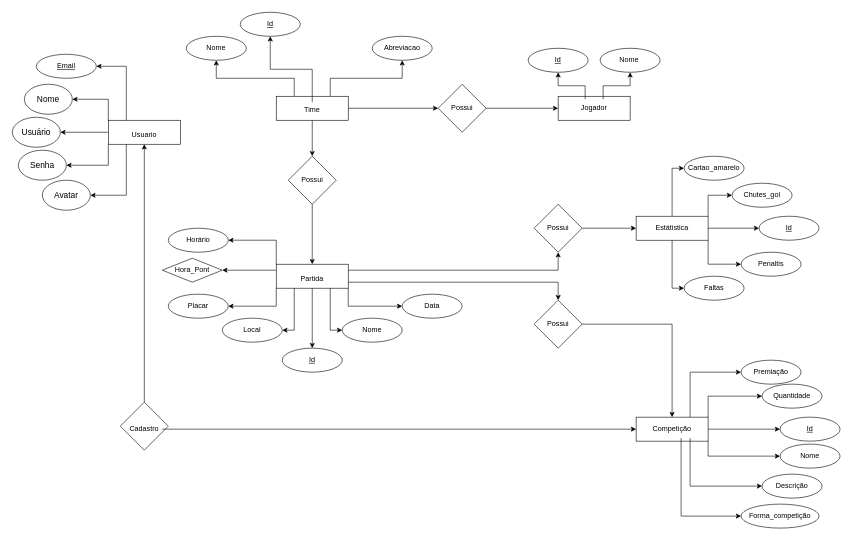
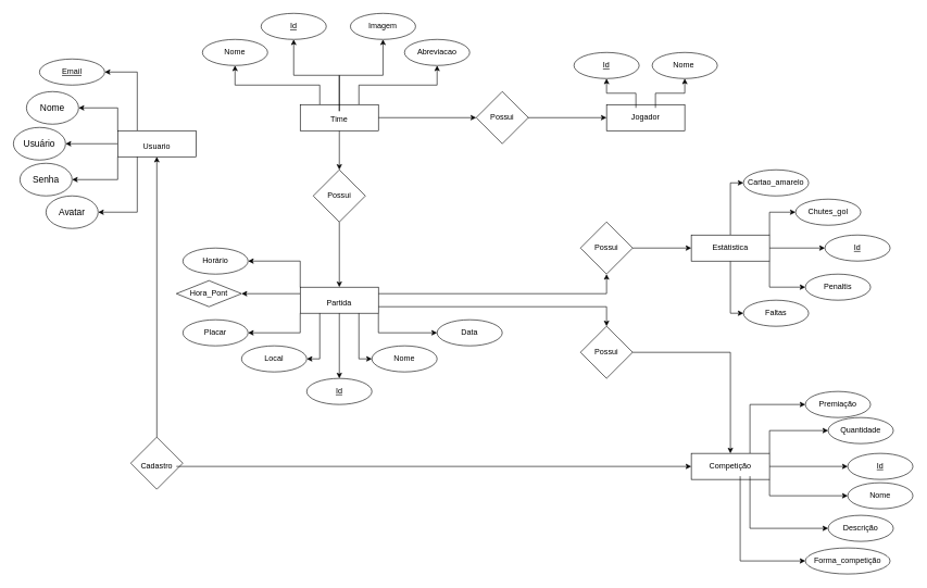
  <mxCell id="0" />
  <mxCell id="1" parent="0" />
  <mxCell id="2" value="" style="edgeStyle=orthogonalEdgeStyle;rounded=0;orthogonalLoop=1;jettySize=auto;html=1;" edge="1" parent="1" source="6" target="52"><mxGeometry relative="1" as="geometry" /></mxCell>
  <mxCell id="3" style="edgeStyle=orthogonalEdgeStyle;rounded=0;orthogonalLoop=1;jettySize=auto;html=1;exitX=0;exitY=0;exitDx=0;exitDy=0;entryX=1;entryY=0.5;entryDx=0;entryDy=0;" edge="1" parent="1" source="6" target="53"><mxGeometry relative="1" as="geometry"><Array as="points"><mxPoint x="180" y="165" /></Array></mxGeometry></mxCell>
  <mxCell id="4" style="edgeStyle=orthogonalEdgeStyle;rounded=0;orthogonalLoop=1;jettySize=auto;html=1;exitX=0;exitY=1;exitDx=0;exitDy=0;entryX=1;entryY=0.5;entryDx=0;entryDy=0;" edge="1" parent="1" source="6" target="54"><mxGeometry relative="1" as="geometry" /></mxCell>
  <mxCell id="5" style="edgeStyle=orthogonalEdgeStyle;rounded=0;orthogonalLoop=1;jettySize=auto;html=1;exitX=0.25;exitY=0;exitDx=0;exitDy=0;entryX=1;entryY=0.5;entryDx=0;entryDy=0;" edge="1" parent="1" source="6" target="56"><mxGeometry relative="1" as="geometry" /></mxCell>
  <mxCell id="6" value="" style="rounded=0;whiteSpace=wrap;html=1;" vertex="1" parent="1"><mxGeometry x="180" y="200" width="120" height="40" as="geometry" /></mxCell>
  <mxCell id="7" style="edgeStyle=orthogonalEdgeStyle;rounded=0;orthogonalLoop=1;jettySize=auto;html=1;" edge="1" parent="1" source="11" target="21"><mxGeometry relative="1" as="geometry" /></mxCell>
  <mxCell id="8" style="edgeStyle=orthogonalEdgeStyle;rounded=0;orthogonalLoop=1;jettySize=auto;html=1;entryX=0.5;entryY=0;entryDx=0;entryDy=0;" edge="1" parent="1" source="11" target="23"><mxGeometry relative="1" as="geometry" /></mxCell>
  <mxCell id="9" style="edgeStyle=orthogonalEdgeStyle;rounded=0;orthogonalLoop=1;jettySize=auto;html=1;exitX=0.75;exitY=0;exitDx=0;exitDy=0;" edge="1" parent="1" source="11" target="60"><mxGeometry relative="1" as="geometry" /></mxCell>
  <mxCell id="10" style="edgeStyle=orthogonalEdgeStyle;rounded=0;orthogonalLoop=1;jettySize=auto;html=1;exitX=0.25;exitY=0;exitDx=0;exitDy=0;entryX=0.5;entryY=1;entryDx=0;entryDy=0;" edge="1" parent="1" source="11" target="58"><mxGeometry relative="1" as="geometry" /></mxCell>
  <mxCell id="11" value="" style="rounded=0;whiteSpace=wrap;html=1;" vertex="1" parent="1"><mxGeometry x="460" y="160" width="120" height="40" as="geometry" /></mxCell>
  <mxCell id="12" style="edgeStyle=orthogonalEdgeStyle;rounded=0;orthogonalLoop=1;jettySize=auto;html=1;exitX=0;exitY=0;exitDx=0;exitDy=0;entryX=1;entryY=0.5;entryDx=0;entryDy=0;" edge="1" parent="1" source="18" target="69"><mxGeometry relative="1" as="geometry" /></mxCell>
  <mxCell id="13" style="edgeStyle=orthogonalEdgeStyle;rounded=0;orthogonalLoop=1;jettySize=auto;html=1;exitX=0;exitY=1;exitDx=0;exitDy=0;entryX=1;entryY=0.5;entryDx=0;entryDy=0;" edge="1" parent="1" source="18" target="65"><mxGeometry relative="1" as="geometry" /></mxCell>
  <mxCell id="14" style="edgeStyle=orthogonalEdgeStyle;rounded=0;orthogonalLoop=1;jettySize=auto;html=1;exitX=1;exitY=1;exitDx=0;exitDy=0;entryX=0;entryY=0.5;entryDx=0;entryDy=0;" edge="1" parent="1" source="18" target="64"><mxGeometry relative="1" as="geometry" /></mxCell>
  <mxCell id="15" style="edgeStyle=orthogonalEdgeStyle;rounded=0;orthogonalLoop=1;jettySize=auto;html=1;exitX=0;exitY=0.25;exitDx=0;exitDy=0;entryX=1;entryY=0.5;entryDx=0;entryDy=0;" edge="1" parent="1" source="18" target="67"><mxGeometry relative="1" as="geometry" /></mxCell>
  <mxCell id="16" style="edgeStyle=orthogonalEdgeStyle;rounded=0;orthogonalLoop=1;jettySize=auto;html=1;exitX=1;exitY=0.75;exitDx=0;exitDy=0;entryX=0.5;entryY=0;entryDx=0;entryDy=0;" edge="1" parent="1" source="18" target="25"><mxGeometry relative="1" as="geometry" /></mxCell>
  <mxCell id="17" style="edgeStyle=orthogonalEdgeStyle;rounded=0;orthogonalLoop=1;jettySize=auto;html=1;exitX=1;exitY=0.25;exitDx=0;exitDy=0;entryX=0.5;entryY=1;entryDx=0;entryDy=0;" edge="1" parent="1" source="18" target="78"><mxGeometry relative="1" as="geometry" /></mxCell>
  <mxCell id="18" value="" style="rounded=0;whiteSpace=wrap;html=1;" vertex="1" parent="1"><mxGeometry x="460" y="440" width="120" height="40" as="geometry" /></mxCell>
  <mxCell id="19" value="" style="rounded=0;whiteSpace=wrap;html=1;" vertex="1" parent="1"><mxGeometry x="930" y="160" width="120" height="40" as="geometry" /></mxCell>
  <mxCell id="20" style="edgeStyle=orthogonalEdgeStyle;rounded=0;orthogonalLoop=1;jettySize=auto;html=1;exitX=1;exitY=0.5;exitDx=0;exitDy=0;" edge="1" parent="1" source="61" target="19"><mxGeometry relative="1" as="geometry" /></mxCell>
  <mxCell id="21" value="" style="rhombus;whiteSpace=wrap;html=1;" vertex="1" parent="1"><mxGeometry x="730" y="140" width="80" height="80" as="geometry" /></mxCell>
  <mxCell id="22" style="edgeStyle=orthogonalEdgeStyle;rounded=0;orthogonalLoop=1;jettySize=auto;html=1;" edge="1" parent="1" source="23" target="18"><mxGeometry relative="1" as="geometry" /></mxCell>
  <mxCell id="23" value="" style="rhombus;whiteSpace=wrap;html=1;" vertex="1" parent="1"><mxGeometry x="480" y="260" width="80" height="80" as="geometry" /></mxCell>
  <mxCell id="24" style="edgeStyle=orthogonalEdgeStyle;rounded=0;orthogonalLoop=1;jettySize=auto;html=1;" edge="1" parent="1" source="25" target="30"><mxGeometry relative="1" as="geometry" /></mxCell>
  <mxCell id="25" value="" style="rhombus;whiteSpace=wrap;html=1;" vertex="1" parent="1"><mxGeometry x="890" y="500" width="80" height="80" as="geometry" /></mxCell>
  <mxCell id="26" style="edgeStyle=orthogonalEdgeStyle;rounded=0;orthogonalLoop=1;jettySize=auto;html=1;exitX=0.75;exitY=0;exitDx=0;exitDy=0;entryX=0;entryY=0.5;entryDx=0;entryDy=0;" edge="1" parent="1" source="30" target="73"><mxGeometry relative="1" as="geometry" /></mxCell>
  <mxCell id="27" style="edgeStyle=orthogonalEdgeStyle;rounded=0;orthogonalLoop=1;jettySize=auto;html=1;exitX=1;exitY=0;exitDx=0;exitDy=0;entryX=0;entryY=0.5;entryDx=0;entryDy=0;" edge="1" parent="1" source="30" target="72"><mxGeometry relative="1" as="geometry" /></mxCell>
  <mxCell id="28" style="edgeStyle=orthogonalEdgeStyle;rounded=0;orthogonalLoop=1;jettySize=auto;html=1;exitX=1;exitY=0.5;exitDx=0;exitDy=0;entryX=0;entryY=0.5;entryDx=0;entryDy=0;" edge="1" parent="1" source="30" target="71"><mxGeometry relative="1" as="geometry" /></mxCell>
  <mxCell id="29" style="edgeStyle=orthogonalEdgeStyle;rounded=0;orthogonalLoop=1;jettySize=auto;html=1;exitX=1;exitY=1;exitDx=0;exitDy=0;entryX=0;entryY=0.5;entryDx=0;entryDy=0;" edge="1" parent="1" source="30" target="75"><mxGeometry relative="1" as="geometry" /></mxCell>
  <mxCell id="30" value="" style="rounded=0;whiteSpace=wrap;html=1;" vertex="1" parent="1"><mxGeometry x="1060" y="695" width="120" height="40" as="geometry" /></mxCell>
  <mxCell id="31" value="" style="rhombus;whiteSpace=wrap;html=1;" vertex="1" parent="1"><mxGeometry x="200" y="670" width="80" height="80" as="geometry" /></mxCell>
  <mxCell id="32" value="" style="endArrow=classic;html=1;rounded=0;exitX=0.5;exitY=0;exitDx=0;exitDy=0;entryX=0.5;entryY=1;entryDx=0;entryDy=0;" edge="1" parent="1" source="31" target="6"><mxGeometry width="50" height="50" relative="1" as="geometry"><mxPoint x="230" y="370" as="sourcePoint" /><mxPoint x="280" y="320" as="targetPoint" /></mxGeometry></mxCell>
  <mxCell id="33" style="edgeStyle=orthogonalEdgeStyle;rounded=0;orthogonalLoop=1;jettySize=auto;html=1;exitX=0;exitY=1;exitDx=0;exitDy=0;entryX=1;entryY=0.5;entryDx=0;entryDy=0;" edge="1" parent="1" source="34" target="55"><mxGeometry relative="1" as="geometry" /></mxCell>
  <mxCell id="34" value="Usuario" style="text;html=1;strokeColor=none;fillColor=none;align=center;verticalAlign=middle;whiteSpace=wrap;rounded=0;" vertex="1" parent="1"><mxGeometry x="210" y="210" width="60" height="30" as="geometry" /></mxCell>
  <mxCell id="35" style="edgeStyle=orthogonalEdgeStyle;rounded=0;orthogonalLoop=1;jettySize=auto;html=1;exitX=0.5;exitY=0;exitDx=0;exitDy=0;entryX=0.5;entryY=1;entryDx=0;entryDy=0;" edge="1" parent="1" source="37" target="57"><mxGeometry relative="1" as="geometry" /></mxCell>
+ <mxCell id="36" style="edgeStyle=orthogonalEdgeStyle;rounded=0;orthogonalLoop=1;jettySize=auto;html=1;exitX=0.5;exitY=0;exitDx=0;exitDy=0;entryX=0.5;entryY=1;entryDx=0;entryDy=0;" edge="1" parent="1" source="37" target="59"><mxGeometry relative="1" as="geometry" /></mxCell>
  <mxCell id="37" value="Time" style="text;html=1;strokeColor=none;fillColor=none;align=center;verticalAlign=middle;whiteSpace=wrap;rounded=0;" vertex="1" parent="1"><mxGeometry x="490" y="170" width="60" height="25" as="geometry" /></mxCell>
  <mxCell id="38" style="edgeStyle=orthogonalEdgeStyle;rounded=0;orthogonalLoop=1;jettySize=auto;html=1;exitX=0.75;exitY=0;exitDx=0;exitDy=0;entryX=0.5;entryY=1;entryDx=0;entryDy=0;" edge="1" parent="1" source="40" target="63"><mxGeometry relative="1" as="geometry" /></mxCell>
  <mxCell id="39" style="edgeStyle=orthogonalEdgeStyle;rounded=0;orthogonalLoop=1;jettySize=auto;html=1;exitX=0.25;exitY=0;exitDx=0;exitDy=0;entryX=0.5;entryY=1;entryDx=0;entryDy=0;" edge="1" parent="1" source="40" target="62"><mxGeometry relative="1" as="geometry" /></mxCell>
  <mxCell id="40" value="Jogador" style="text;html=1;strokeColor=none;fillColor=none;align=center;verticalAlign=middle;whiteSpace=wrap;rounded=0;" vertex="1" parent="1"><mxGeometry x="960" y="165" width="60" height="30" as="geometry" /></mxCell>
  <mxCell id="41" value="Possui" style="text;html=1;strokeColor=none;fillColor=none;align=center;verticalAlign=middle;whiteSpace=wrap;rounded=0;" vertex="1" parent="1"><mxGeometry x="490" y="285" width="60" height="30" as="geometry" /></mxCell>
  <mxCell id="42" style="edgeStyle=orthogonalEdgeStyle;rounded=0;orthogonalLoop=1;jettySize=auto;html=1;exitX=1;exitY=0.5;exitDx=0;exitDy=0;entryX=0;entryY=0.5;entryDx=0;entryDy=0;" edge="1" parent="1" source="43" target="30"><mxGeometry relative="1" as="geometry" /></mxCell>
  <mxCell id="43" value="Cadastro" style="text;html=1;strokeColor=none;fillColor=none;align=center;verticalAlign=middle;whiteSpace=wrap;rounded=0;" vertex="1" parent="1"><mxGeometry x="210" y="700" width="60" height="30" as="geometry" /></mxCell>
  <mxCell id="44" style="edgeStyle=orthogonalEdgeStyle;rounded=0;orthogonalLoop=1;jettySize=auto;html=1;exitX=0;exitY=1;exitDx=0;exitDy=0;entryX=1;entryY=0.5;entryDx=0;entryDy=0;" edge="1" parent="1" source="47" target="66"><mxGeometry relative="1" as="geometry" /></mxCell>
  <mxCell id="45" style="edgeStyle=orthogonalEdgeStyle;rounded=0;orthogonalLoop=1;jettySize=auto;html=1;exitX=1;exitY=1;exitDx=0;exitDy=0;entryX=0;entryY=0.5;entryDx=0;entryDy=0;" edge="1" parent="1" source="47" target="68"><mxGeometry relative="1" as="geometry" /></mxCell>
  <mxCell id="46" style="edgeStyle=orthogonalEdgeStyle;rounded=0;orthogonalLoop=1;jettySize=auto;html=1;exitX=0.5;exitY=1;exitDx=0;exitDy=0;entryX=0.5;entryY=0;entryDx=0;entryDy=0;" edge="1" parent="1" source="47" target="70"><mxGeometry relative="1" as="geometry" /></mxCell>
  <mxCell id="47" value="Partida" style="text;html=1;strokeColor=none;fillColor=none;align=center;verticalAlign=middle;whiteSpace=wrap;rounded=0;" vertex="1" parent="1"><mxGeometry x="490" y="450" width="60" height="30" as="geometry" /></mxCell>
  <mxCell id="48" value="Possui" style="text;html=1;strokeColor=none;fillColor=none;align=center;verticalAlign=middle;whiteSpace=wrap;rounded=0;" vertex="1" parent="1"><mxGeometry x="900" y="525" width="60" height="30" as="geometry" /></mxCell>
  <mxCell id="49" style="edgeStyle=orthogonalEdgeStyle;rounded=0;orthogonalLoop=1;jettySize=auto;html=1;exitX=1;exitY=1;exitDx=0;exitDy=0;entryX=0;entryY=0.5;entryDx=0;entryDy=0;" edge="1" parent="1" source="51" target="74"><mxGeometry relative="1" as="geometry" /></mxCell>
  <mxCell id="50" style="edgeStyle=orthogonalEdgeStyle;rounded=0;orthogonalLoop=1;jettySize=auto;html=1;exitX=0.75;exitY=1;exitDx=0;exitDy=0;entryX=0;entryY=0.5;entryDx=0;entryDy=0;" edge="1" parent="1" source="51" target="76"><mxGeometry relative="1" as="geometry" /></mxCell>
  <mxCell id="51" value="Competição" style="text;html=1;strokeColor=none;fillColor=none;align=center;verticalAlign=middle;whiteSpace=wrap;rounded=0;" vertex="1" parent="1"><mxGeometry x="1090" y="700" width="60" height="30" as="geometry" /></mxCell>
  <mxCell id="52" value="&lt;font style=&quot;font-size: 14px;&quot;&gt;Usuário&lt;/font&gt;" style="ellipse;whiteSpace=wrap;html=1;rounded=0;" vertex="1" parent="1"><mxGeometry x="20" y="195" width="80" height="50" as="geometry" /></mxCell>
  <mxCell id="53" value="&lt;font style=&quot;font-size: 14px;&quot;&gt;Nome&lt;/font&gt;" style="ellipse;whiteSpace=wrap;html=1;rounded=0;" vertex="1" parent="1"><mxGeometry x="40" y="140" width="80" height="50" as="geometry" /></mxCell>
  <mxCell id="54" value="&lt;font style=&quot;font-size: 14px;&quot;&gt;Senha&lt;/font&gt;" style="ellipse;whiteSpace=wrap;html=1;rounded=0;" vertex="1" parent="1"><mxGeometry x="30" y="250" width="80" height="50" as="geometry" /></mxCell>
  <mxCell id="55" value="&lt;font style=&quot;font-size: 14px;&quot;&gt;Avatar&lt;/font&gt;" style="ellipse;whiteSpace=wrap;html=1;rounded=0;" vertex="1" parent="1"><mxGeometry x="70" y="300" width="80" height="50" as="geometry" /></mxCell>
  <mxCell id="56" value="Email" style="ellipse;whiteSpace=wrap;html=1;align=center;fontStyle=4;" vertex="1" parent="1"><mxGeometry x="60" y="90" width="100" height="40" as="geometry" /></mxCell>
  <mxCell id="57" value="Id" style="ellipse;whiteSpace=wrap;html=1;align=center;fontStyle=4;" vertex="1" parent="1"><mxGeometry x="400" y="20" width="100" height="40" as="geometry" /></mxCell>
  <mxCell id="58" value="Nome" style="ellipse;whiteSpace=wrap;html=1;align=center;" vertex="1" parent="1"><mxGeometry x="310" y="60" width="100" height="40" as="geometry" /></mxCell>
+ <mxCell id="59" value="Imagem" style="ellipse;whiteSpace=wrap;html=1;align=center;" vertex="1" parent="1"><mxGeometry x="537" y="20" width="100" height="40" as="geometry" /></mxCell>
  <mxCell id="60" value="Abreviacao" style="ellipse;whiteSpace=wrap;html=1;align=center;" vertex="1" parent="1"><mxGeometry x="620" y="60" width="100" height="40" as="geometry" /></mxCell>
  <mxCell id="61" value="Possui" style="text;html=1;strokeColor=none;fillColor=none;align=center;verticalAlign=middle;whiteSpace=wrap;rounded=0;" vertex="1" parent="1"><mxGeometry x="740" y="165" width="60" height="30" as="geometry" /></mxCell>
  <mxCell id="62" value="Id" style="ellipse;whiteSpace=wrap;html=1;align=center;fontStyle=4;" vertex="1" parent="1"><mxGeometry x="880" y="80" width="100" height="40" as="geometry" /></mxCell>
  <mxCell id="63" value="Nome&amp;nbsp;" style="ellipse;whiteSpace=wrap;html=1;align=center;" vertex="1" parent="1"><mxGeometry x="1000" y="80" width="100" height="40" as="geometry" /></mxCell>
  <mxCell id="64" value="Data" style="ellipse;whiteSpace=wrap;html=1;align=center;" vertex="1" parent="1"><mxGeometry x="670" y="490" width="100" height="40" as="geometry" /></mxCell>
  <mxCell id="65" value="Placar" style="ellipse;whiteSpace=wrap;html=1;align=center;" vertex="1" parent="1"><mxGeometry x="280" y="490" width="100" height="40" as="geometry" /></mxCell>
  <mxCell id="66" value="Local" style="ellipse;whiteSpace=wrap;html=1;align=center;" vertex="1" parent="1"><mxGeometry x="370" y="530" width="100" height="40" as="geometry" /></mxCell>
  <mxCell id="67" value="Hora_Pont" style="rhombus;whiteSpace=wrap;html=1;align=center;" vertex="1" parent="1"><mxGeometry x="270" y="430" width="100" height="40" as="geometry" /></mxCell>
  <mxCell id="68" value="Nome" style="ellipse;whiteSpace=wrap;html=1;align=center;" vertex="1" parent="1"><mxGeometry x="570" y="530" width="100" height="40" as="geometry" /></mxCell>
  <mxCell id="69" value="Horário" style="ellipse;whiteSpace=wrap;html=1;align=center;" vertex="1" parent="1"><mxGeometry x="280" y="380" width="100" height="40" as="geometry" /></mxCell>
  <mxCell id="70" value="Id" style="ellipse;whiteSpace=wrap;html=1;align=center;fontStyle=4;" vertex="1" parent="1"><mxGeometry x="470" y="580" width="100" height="40" as="geometry" /></mxCell>
  <mxCell id="71" value="Id" style="ellipse;whiteSpace=wrap;html=1;align=center;fontStyle=4;" vertex="1" parent="1"><mxGeometry x="1300" y="695" width="100" height="40" as="geometry" /></mxCell>
  <mxCell id="72" value="Quantidade" style="ellipse;whiteSpace=wrap;html=1;align=center;" vertex="1" parent="1"><mxGeometry x="1270" y="640" width="100" height="40" as="geometry" /></mxCell>
  <mxCell id="73" value="Premiação" style="ellipse;whiteSpace=wrap;html=1;align=center;" vertex="1" parent="1"><mxGeometry x="1235" y="600" width="100" height="40" as="geometry" /></mxCell>
  <mxCell id="74" value="Descrição" style="ellipse;whiteSpace=wrap;html=1;align=center;" vertex="1" parent="1"><mxGeometry x="1270" y="790" width="100" height="40" as="geometry" /></mxCell>
  <mxCell id="75" value="Nome" style="ellipse;whiteSpace=wrap;html=1;align=center;" vertex="1" parent="1"><mxGeometry x="1300" y="740" width="100" height="40" as="geometry" /></mxCell>
  <mxCell id="76" value="Forma_competição" style="ellipse;whiteSpace=wrap;html=1;align=center;" vertex="1" parent="1"><mxGeometry x="1235" y="840" width="130" height="40" as="geometry" /></mxCell>
  <mxCell id="77" style="edgeStyle=orthogonalEdgeStyle;rounded=0;orthogonalLoop=1;jettySize=auto;html=1;exitX=1;exitY=0.5;exitDx=0;exitDy=0;entryX=0;entryY=0.5;entryDx=0;entryDy=0;" edge="1" parent="1" source="78" target="84"><mxGeometry relative="1" as="geometry" /></mxCell>
  <mxCell id="78" value="Possui" style="rhombus;whiteSpace=wrap;html=1;" vertex="1" parent="1"><mxGeometry x="890" y="340" width="80" height="80" as="geometry" /></mxCell>
  <mxCell id="79" style="edgeStyle=orthogonalEdgeStyle;rounded=0;orthogonalLoop=1;jettySize=auto;html=1;exitX=1;exitY=0.5;exitDx=0;exitDy=0;entryX=0;entryY=0.5;entryDx=0;entryDy=0;" edge="1" parent="1" source="84" target="89"><mxGeometry relative="1" as="geometry" /></mxCell>
  <mxCell id="80" style="edgeStyle=orthogonalEdgeStyle;rounded=0;orthogonalLoop=1;jettySize=auto;html=1;exitX=1;exitY=0;exitDx=0;exitDy=0;entryX=0;entryY=0.5;entryDx=0;entryDy=0;" edge="1" parent="1" source="84" target="87"><mxGeometry relative="1" as="geometry" /></mxCell>
  <mxCell id="81" style="edgeStyle=orthogonalEdgeStyle;rounded=0;orthogonalLoop=1;jettySize=auto;html=1;exitX=0.5;exitY=0;exitDx=0;exitDy=0;entryX=0;entryY=0.5;entryDx=0;entryDy=0;" edge="1" parent="1" source="84" target="85"><mxGeometry relative="1" as="geometry" /></mxCell>
  <mxCell id="82" style="edgeStyle=orthogonalEdgeStyle;rounded=0;orthogonalLoop=1;jettySize=auto;html=1;exitX=1;exitY=1;exitDx=0;exitDy=0;entryX=0;entryY=0.5;entryDx=0;entryDy=0;" edge="1" parent="1" source="84" target="88"><mxGeometry relative="1" as="geometry" /></mxCell>
  <mxCell id="83" style="edgeStyle=orthogonalEdgeStyle;rounded=0;orthogonalLoop=1;jettySize=auto;html=1;exitX=0.5;exitY=1;exitDx=0;exitDy=0;entryX=0;entryY=0.5;entryDx=0;entryDy=0;" edge="1" parent="1" source="84" target="86"><mxGeometry relative="1" as="geometry" /></mxCell>
  <mxCell id="84" value="Estátistica" style="rounded=0;whiteSpace=wrap;html=1;" vertex="1" parent="1"><mxGeometry x="1060" y="360" width="120" height="40" as="geometry" /></mxCell>
  <mxCell id="85" value="Cartao_amarelo" style="ellipse;whiteSpace=wrap;html=1;align=center;" vertex="1" parent="1"><mxGeometry x="1140" y="260" width="100" height="40" as="geometry" /></mxCell>
  <mxCell id="86" value="Faltas" style="ellipse;whiteSpace=wrap;html=1;align=center;" vertex="1" parent="1"><mxGeometry x="1140" y="460" width="100" height="40" as="geometry" /></mxCell>
  <mxCell id="87" value="Chutes_gol" style="ellipse;whiteSpace=wrap;html=1;align=center;" vertex="1" parent="1"><mxGeometry x="1220" y="305" width="100" height="40" as="geometry" /></mxCell>
  <mxCell id="88" value="Penaltis" style="ellipse;whiteSpace=wrap;html=1;align=center;" vertex="1" parent="1"><mxGeometry x="1235" y="420" width="100" height="40" as="geometry" /></mxCell>
  <mxCell id="89" value="Id" style="ellipse;whiteSpace=wrap;html=1;align=center;fontStyle=4;" vertex="1" parent="1"><mxGeometry x="1265" y="360" width="100" height="40" as="geometry" /></mxCell>
